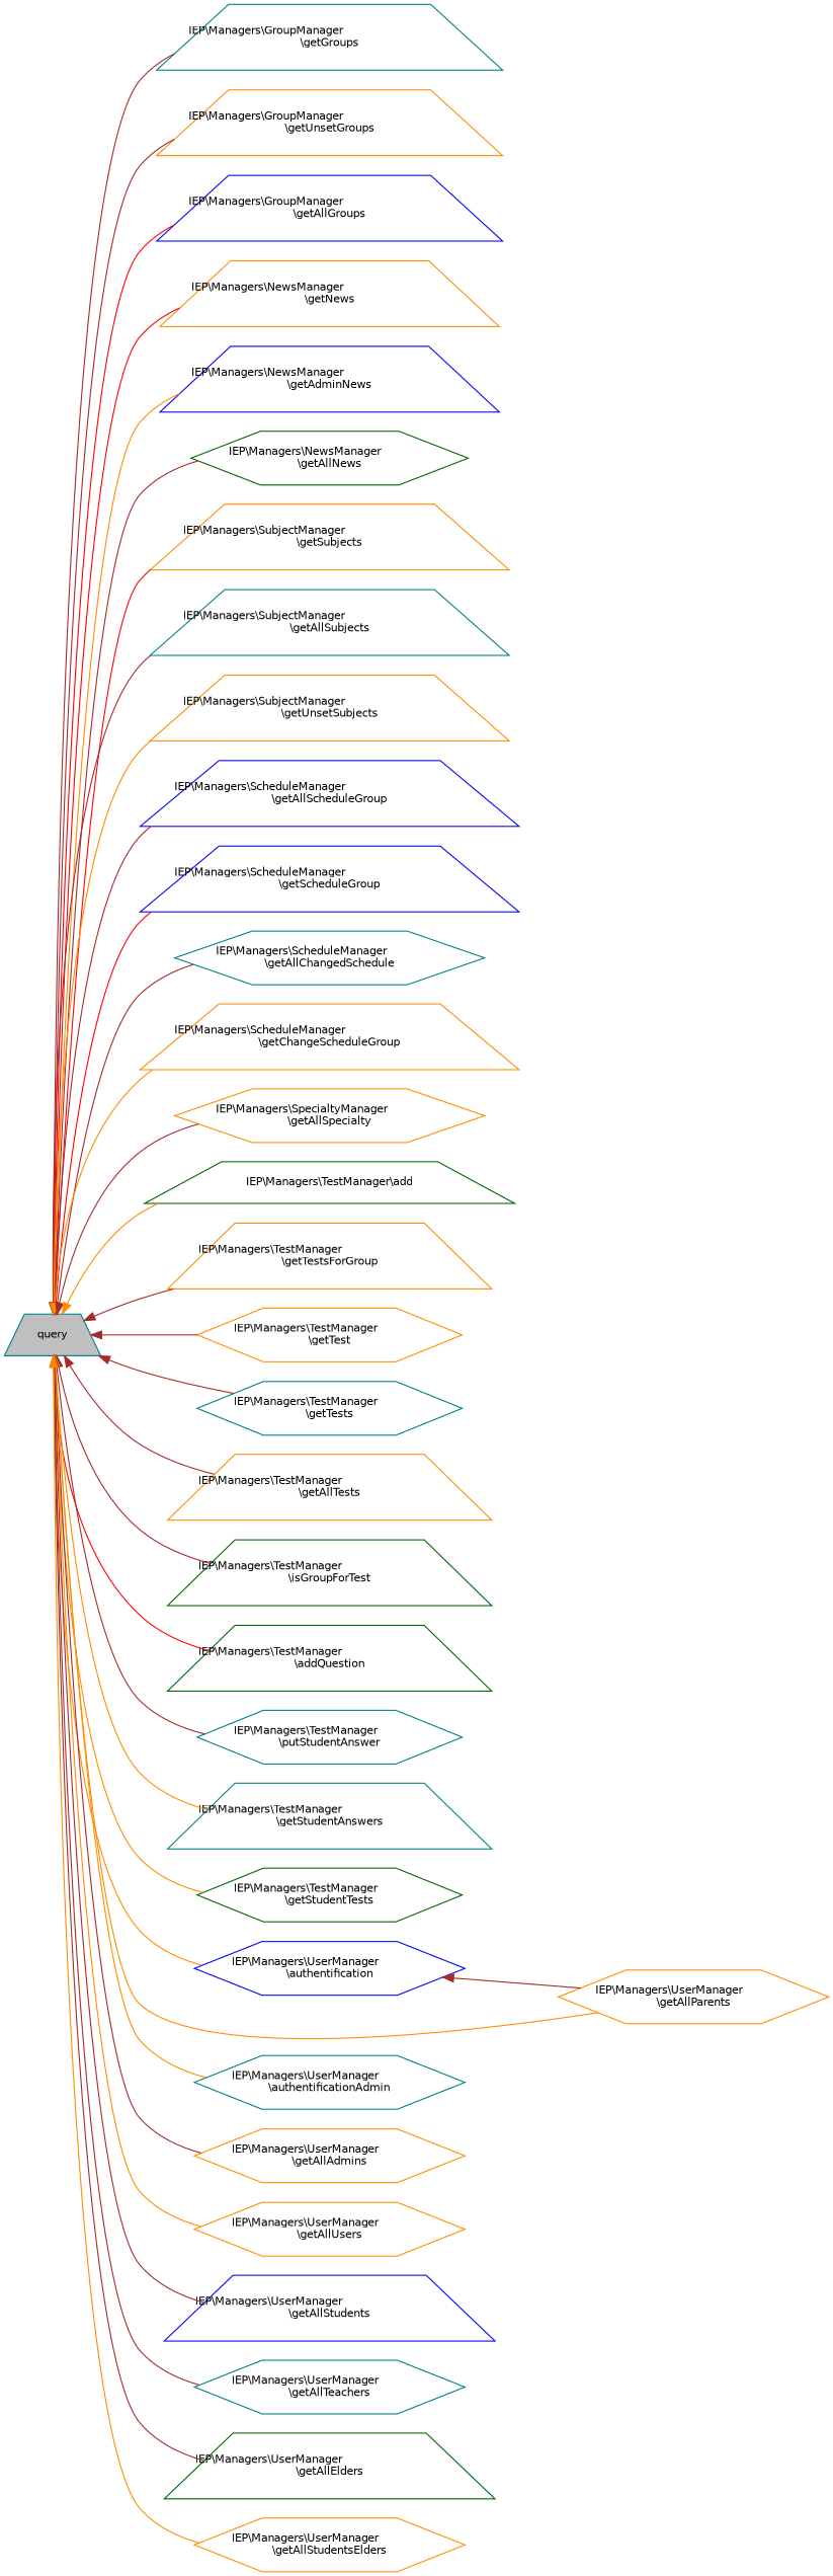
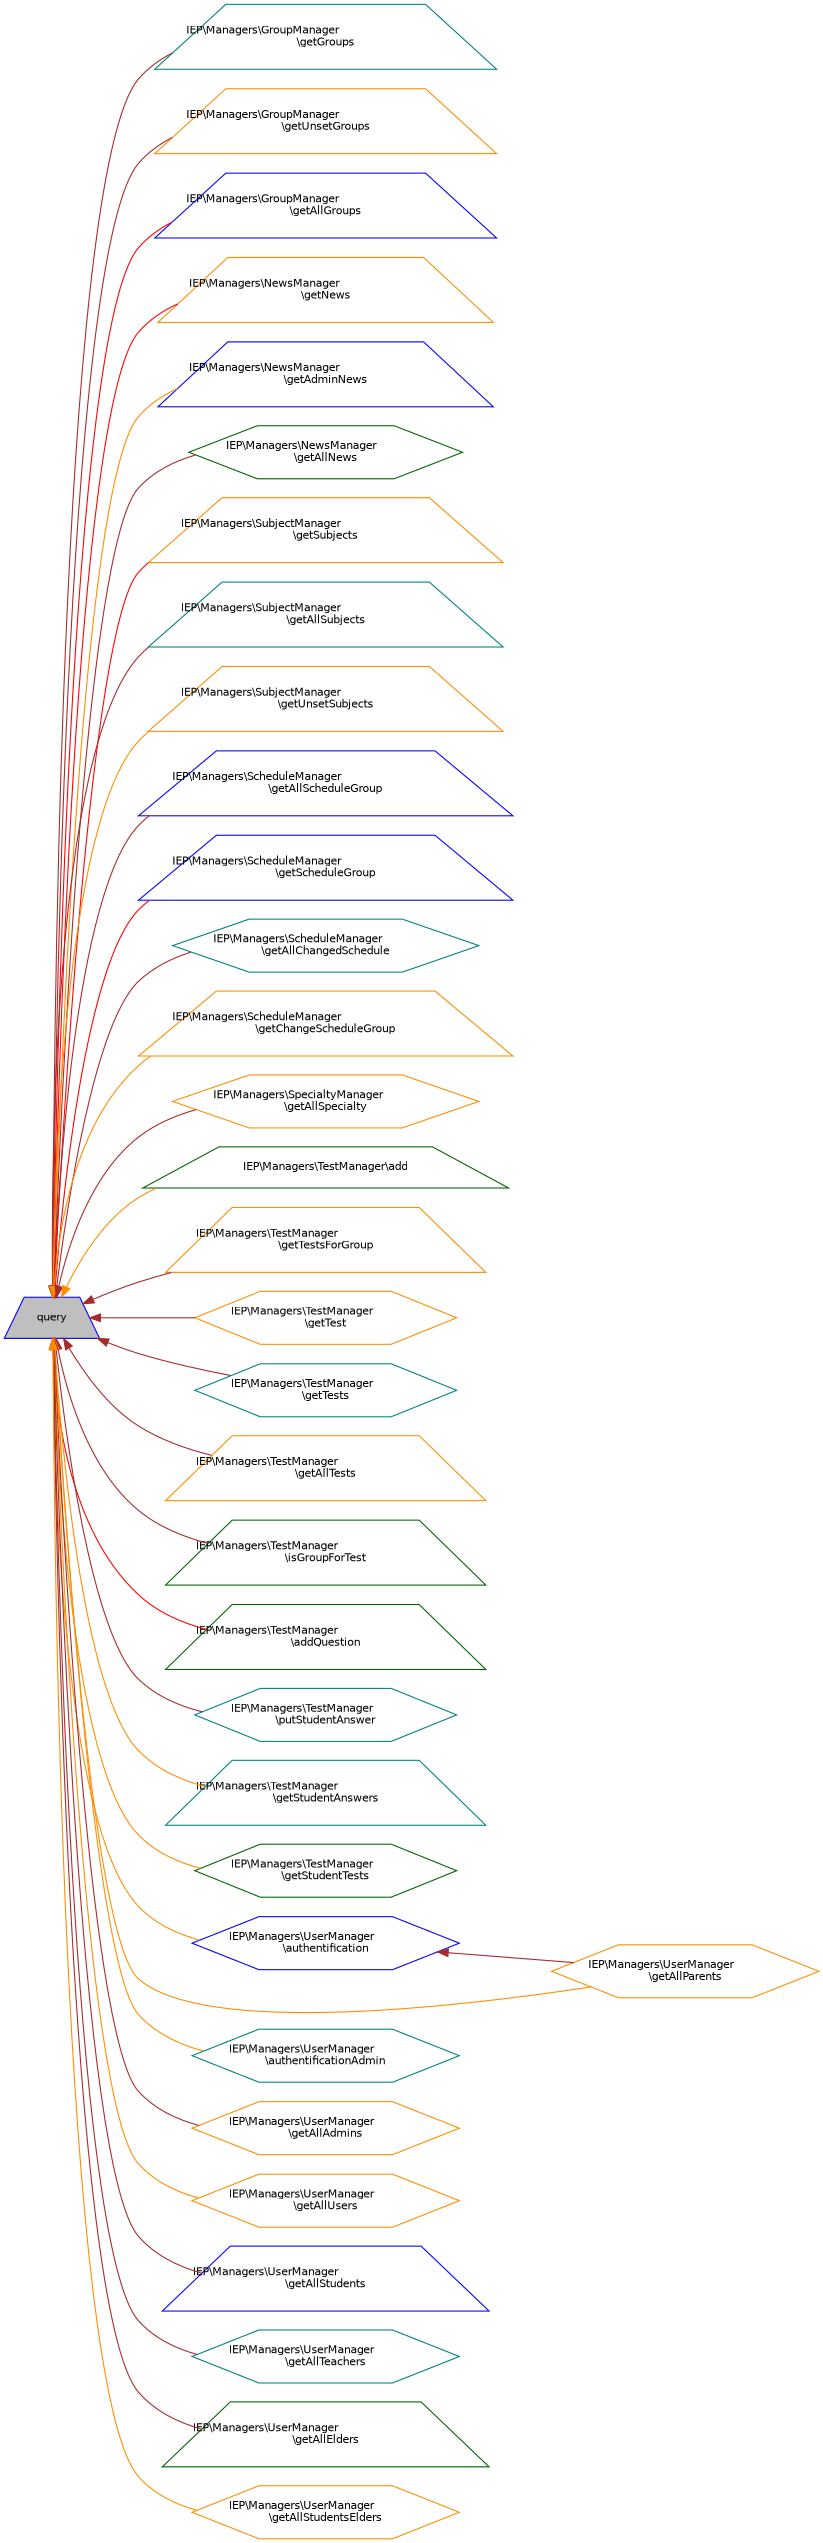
  digraph {
    rankdir=LR
    node [color=darkorange fillcolor=white fontname=Helvetica fontsize=10 shape=trapezium style=filled]
    edge [color=brown dir=back fontname=Helvetica fontsize=10 labelfontname=Helvetica labelfontsize=10 style=solid]
-   n1 [color=teal fillcolor=grey75 fontcolor=black height=0.2 label=query width=0.4]
+   n1 [color=blue fillcolor=grey75 fontcolor=black height=0.2 label=query width=0.4]
    n2 [color=teal height=0.2 label="IEP\\Managers\\GroupManager\l\\getGroups" width=0.4]
    n3 [height=0.2 label="IEP\\Managers\\GroupManager\l\\getUnsetGroups" width=0.4]
    n4 [color=blue height=0.2 label="IEP\\Managers\\GroupManager\l\\getAllGroups" width=0.4]
    Node98 [height=0.2 label="IEP\\Managers\\NewsManager\l\\getNews" width=0.4]
    Node99 [color=blue height=0.2 label="IEP\\Managers\\NewsManager\l\\getAdminNews" width=0.4]
    Node100 [color=darkgreen height=0.2 label="IEP\\Managers\\NewsManager\l\\getAllNews" shape=hexagon width=0.4]
    n8 [height=0.2 label="IEP\\Managers\\SubjectManager\l\\getSubjects" width=0.4]
    n9 [color=teal height=0.2 label="IEP\\Managers\\SubjectManager\l\\getAllSubjects" width=0.4]
    n10 [height=0.2 label="IEP\\Managers\\SubjectManager\l\\getUnsetSubjects" width=0.4]
    n11 [color=blue height=0.2 label="IEP\\Managers\\ScheduleManager\l\\getAllScheduleGroup" width=0.4]
    n12 [color=blue height=0.2 label="IEP\\Managers\\ScheduleManager\l\\getScheduleGroup" width=0.4]
    n13 [color=teal height=0.2 label="IEP\\Managers\\ScheduleManager\l\\getAllChangedSchedule" shape=hexagon width=0.4]
    n14 [height=0.2 label="IEP\\Managers\\ScheduleManager\l\\getChangeScheduleGroup" width=0.4]
    n15 [height=0.2 label="IEP\\Managers\\SpecialtyManager\l\\getAllSpecialty" shape=hexagon width=0.4]
    n16 [color=darkgreen height=0.2 label="IEP\\Managers\\TestManager\\add" width=0.4]
    n17 [height=0.2 label="IEP\\Managers\\TestManager\l\\getTestsForGroup" width=0.4]
    n18 [height=0.2 label="IEP\\Managers\\TestManager\l\\getTest" shape=hexagon width=0.4]
    n19 [color=teal height=0.2 label="IEP\\Managers\\TestManager\l\\getTests" shape=hexagon width=0.4]
    n20 [height=0.2 label="IEP\\Managers\\TestManager\l\\getAllTests" width=0.4]
    n21 [color=darkgreen height=0.2 label="IEP\\Managers\\TestManager\l\\isGroupForTest" width=0.4]
    n22 [color=darkgreen height=0.2 label="IEP\\Managers\\TestManager\l\\addQuestion" width=0.4]
    n23 [color=teal height=0.2 label="IEP\\Managers\\TestManager\l\\putStudentAnswer" shape=hexagon width=0.4]
    n24 [color=teal height=0.2 label="IEP\\Managers\\TestManager\l\\getStudentAnswers" width=0.4]
    n25 [color=darkgreen height=0.2 label="IEP\\Managers\\TestManager\l\\getStudentTests" shape=hexagon width=0.4]
    n26 [color=blue height=0.2 label="IEP\\Managers\\UserManager\l\\authentification" shape=hexagon width=0.4]
    n27 [height=0.2 label="IEP\\Managers\\UserManager\l\\getAllParents" shape=hexagon width=0.4]
    n28 [color=teal height=0.2 label="IEP\\Managers\\UserManager\l\\authentificationAdmin" shape=hexagon width=0.4]
    n29 [height=0.2 label="IEP\\Managers\\UserManager\l\\getAllAdmins" shape=hexagon width=0.4]
    n30 [height=0.2 label="IEP\\Managers\\UserManager\l\\getAllUsers" shape=hexagon width=0.4]
    n31 [color=blue height=0.2 label="IEP\\Managers\\UserManager\l\\getAllStudents" width=0.4]
    n32 [color=teal height=0.2 label="IEP\\Managers\\UserManager\l\\getAllTeachers" shape=hexagon width=0.4]
    n33 [color=darkgreen height=0.2 label="IEP\\Managers\\UserManager\l\\getAllElders" width=0.4]
    n34 [height=0.2 label="IEP\\Managers\\UserManager\l\\getAllStudentsElders" shape=hexagon width=0.4]
    n1 -> n2
    n1 -> n3
    n1 -> n4 [color=red]
    n1 -> Node98 [color=red]
    n1 -> Node99 [color=darkorange]
    n1 -> Node100
    n1 -> n8 [color=red]
    n1 -> n9
    n1 -> n10 [color=darkorange]
    n1 -> n11
    n1 -> n12 [color=red]
    n1 -> n13
    n1 -> n14 [color=darkorange]
    n1 -> n15
    n1 -> n16 [color=darkorange]
    n1 -> n17
    n1 -> n18
    n1 -> n19
    n1 -> n20
    n1 -> n21
    n1 -> n22 [color=red]
    n1 -> n23
    n1 -> n24 [color=darkorange]
    n1 -> n25 [color=darkorange]
    n1 -> n26 [color=darkorange]
    n1 -> n27 [color=darkorange]
    n1 -> n28 [color=darkorange]
    n1 -> n29
    n1 -> n30 [color=darkorange]
    n1 -> n31
    n1 -> n32
    n1 -> n33
    n1 -> n34 [color=darkorange]
    n26 -> n27
  }
